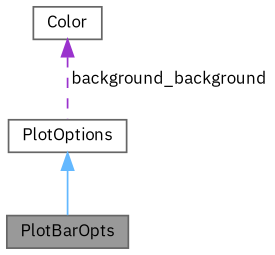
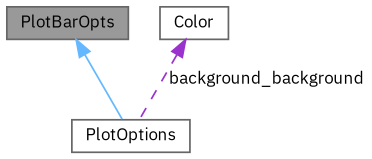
  digraph {
    fontname="IBM Plex Sans"
    node [color=gray40 fillcolor=white fontname="IBM Plex Sans" fontsize=10 shape=box style=filled]
    edge [dir=back fontname="IBM Plex Sans" fontsize=10 labelfontname=Helvetica labelfontsize=10]
    n1 [fillcolor=grey60 fontcolor=black height=0.2 label=PlotBarOpts width=0.4]
    n2 [height=0.2 label=PlotOptions width=0.4]
    n3 [height=0.2 label=Color width=0.4]
-   n2 -> n1 [color=steelblue1 style=solid]
+   n1 -> n2 [color=steelblue1 style=solid]
    n3 -> n2 [color=darkorchid3 label=" background_background" style=dashed]
  }
